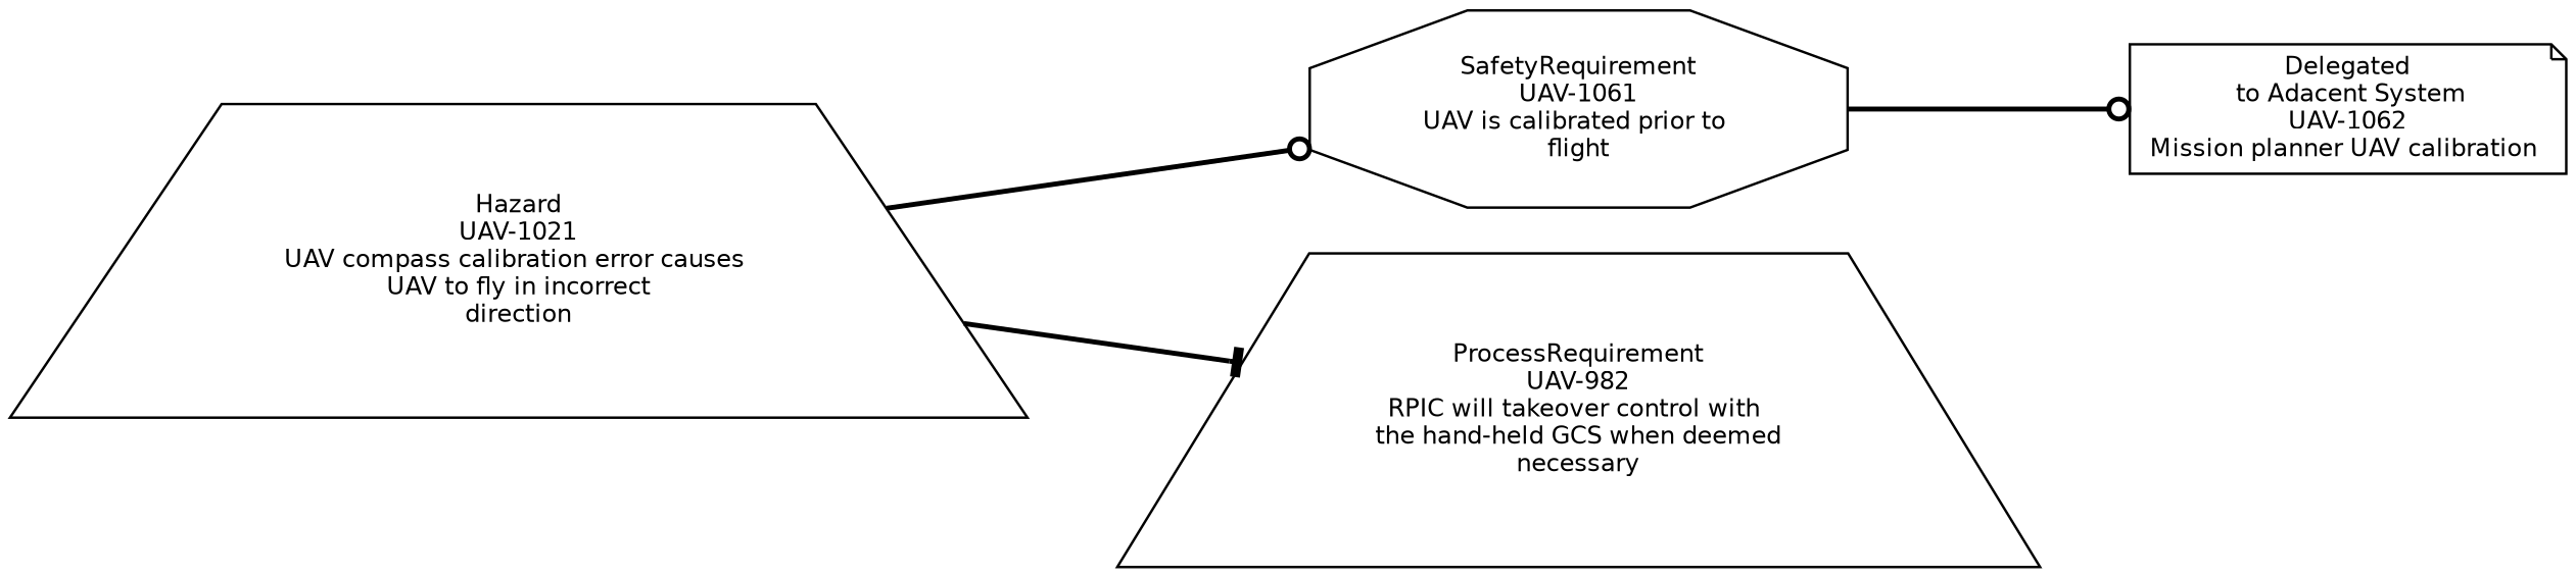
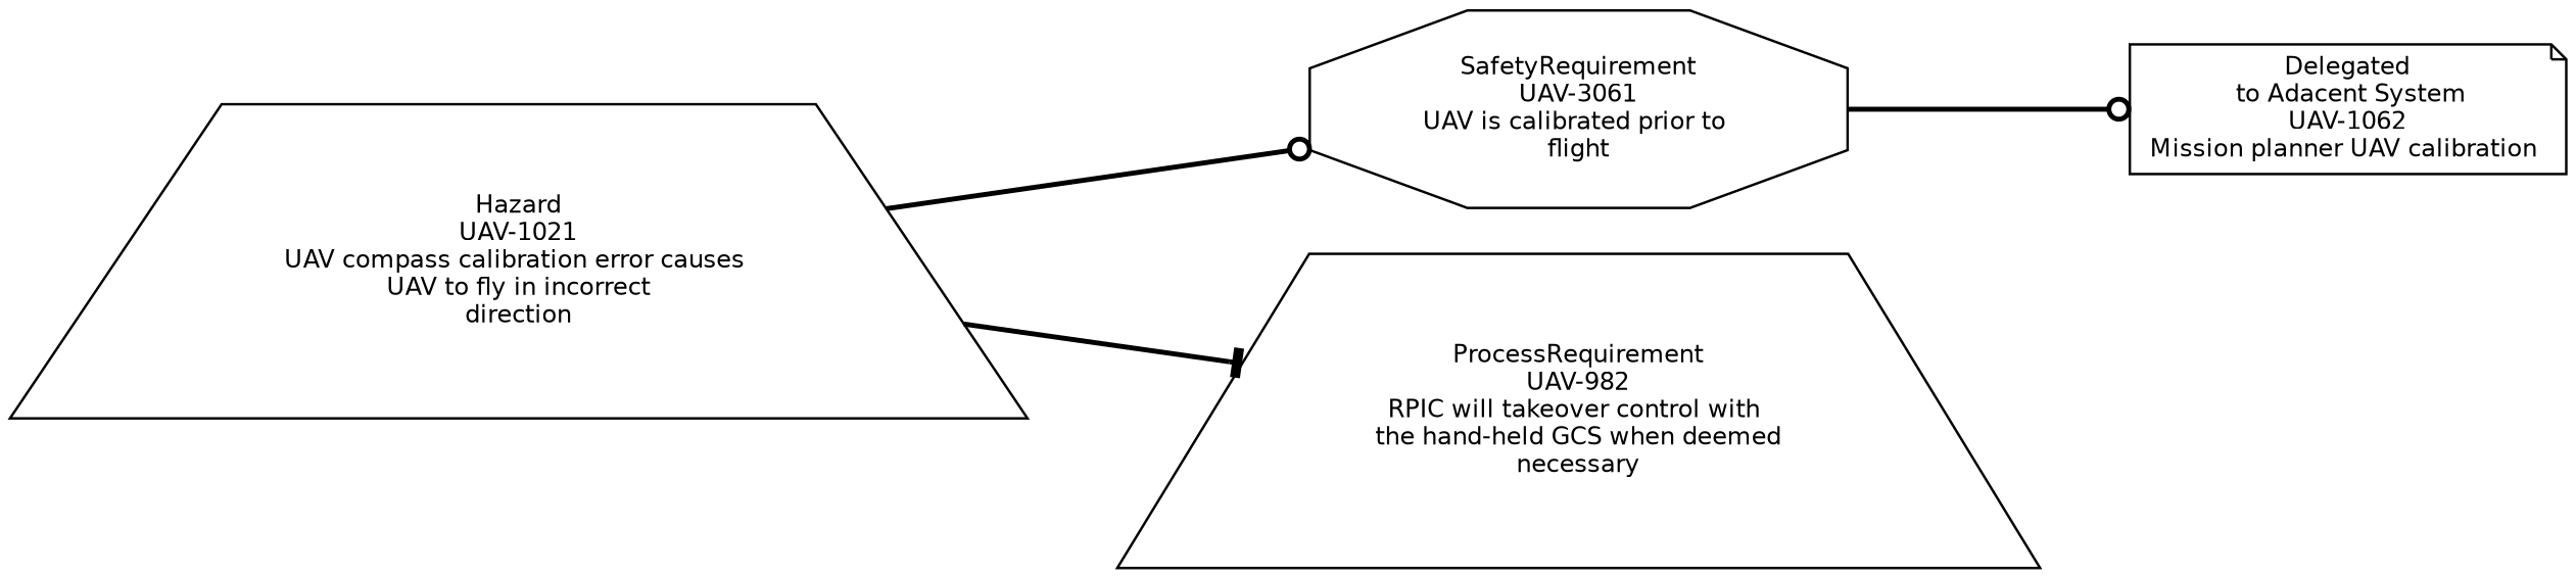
  digraph {
    autosize=false
    rankdir=LR
    fontname="DejaVu Sans"
    node [color=black fontsize=10 shape=trapezium fontname="DejaVu Sans"]
    edge [style=bold arrowhead=odot fontname="DejaVu Sans"]
    n1 [label="Hazard\nUAV-1021\nUAV compass calibration error causes \n UAV to fly in incorrect \n direction "]
-   n2 [label="SafetyRequirement\nUAV-1061\nUAV is calibrated prior to \n flight " shape=octagon]
+   n2 [label="SafetyRequirement\nUAV-3061\nUAV is calibrated prior to \n flight " shape=octagon]
    n3 [label="ProcessRequirement\nUAV-982\nRPIC will takeover control with \n the hand-held GCS when deemed \n necessary "]
    n4 [label=" Delegated \n to Adacent System\nUAV-1062\nMission planner UAV calibration " shape=note]
    n1 -> n2
    n1 -> n3 [arrowhead=tee]
    n2 -> n4
  }
